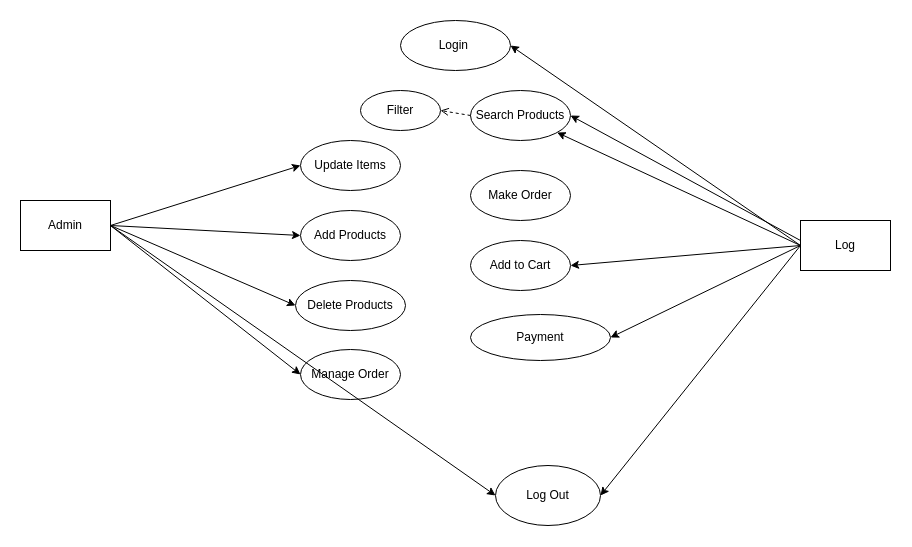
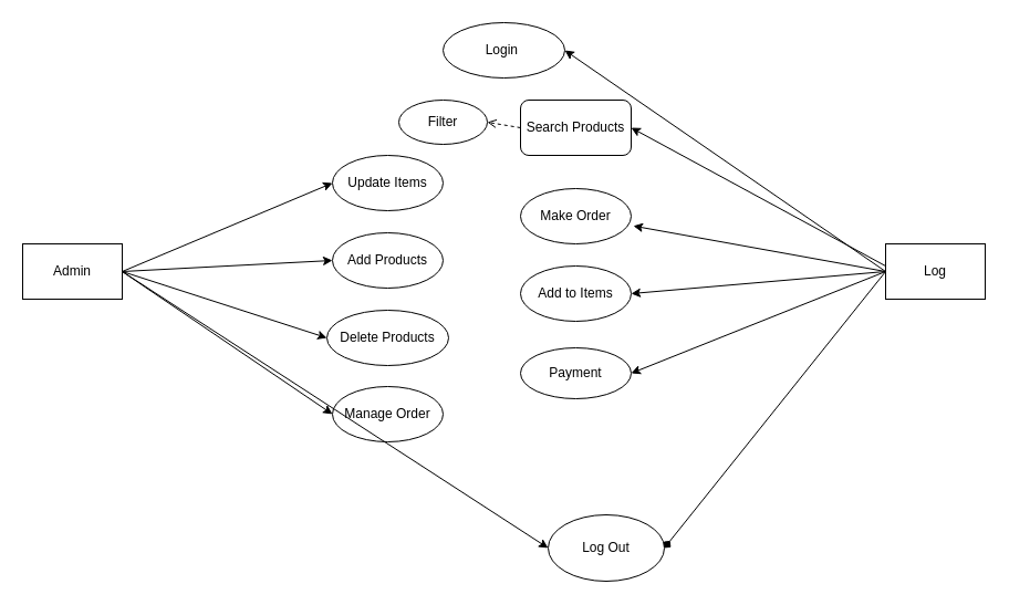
  <mxCell id="0" />
  <mxCell id="1" parent="0" />
  <mxCell id="2" value="Log Out" style="ellipse;whiteSpace=wrap;html=1;" vertex="1" parent="1"><mxGeometry x="495" y="465" width="105" height="60" as="geometry" /></mxCell>
  <mxCell id="3" value="Manage Order" style="ellipse;whiteSpace=wrap;html=1;" vertex="1" parent="1"><mxGeometry x="300" y="349" width="100" height="50" as="geometry" /></mxCell>
  <mxCell id="4" value="Delete Products" style="ellipse;whiteSpace=wrap;html=1;" vertex="1" parent="1"><mxGeometry x="295" y="280" width="110" height="50" as="geometry" /></mxCell>
  <mxCell id="5" value="Add Products" style="ellipse;whiteSpace=wrap;html=1;" vertex="1" parent="1"><mxGeometry x="300" y="210" width="100" height="50" as="geometry" /></mxCell>
  <mxCell id="6" value="Update Items" style="ellipse;whiteSpace=wrap;html=1;" vertex="1" parent="1"><mxGeometry x="300" y="140" width="100" height="50" as="geometry" /></mxCell>
  <mxCell id="7" value="Login&amp;nbsp;" style="ellipse;whiteSpace=wrap;html=1;" vertex="1" parent="1"><mxGeometry x="400" y="20" width="110" height="50" as="geometry" /></mxCell>
- <mxCell id="8" value="Admin" style="rounded=0;whiteSpace=wrap;html=1;" vertex="1" parent="1"><mxGeometry x="20" y="200" width="90" height="50" as="geometry" /></mxCell>
+ <mxCell id="8" value="Admin" style="rounded=0;whiteSpace=wrap;html=1;" vertex="1" parent="1"><mxGeometry x="20" y="220" width="90" height="50" as="geometry" /></mxCell>
  <mxCell id="9" value="" style="endArrow=classic;html=1;rounded=0;exitX=1;exitY=0.5;exitDx=0;exitDy=0;entryX=0;entryY=0.5;entryDx=0;entryDy=0;" edge="1" parent="1" source="8" target="2"><mxGeometry width="50" height="50" relative="1" as="geometry"><mxPoint x="460" y="300" as="sourcePoint" /><mxPoint x="510" y="250" as="targetPoint" /></mxGeometry></mxCell>
  <mxCell id="10" value="" style="endArrow=classic;html=1;rounded=0;exitX=1;exitY=0.5;exitDx=0;exitDy=0;entryX=0;entryY=0.5;entryDx=0;entryDy=0;" edge="1" parent="1" source="8" target="3"><mxGeometry width="50" height="50" relative="1" as="geometry"><mxPoint x="460" y="300" as="sourcePoint" /><mxPoint x="510" y="250" as="targetPoint" /></mxGeometry></mxCell>
  <mxCell id="11" value="" style="endArrow=classic;html=1;rounded=0;exitX=1;exitY=0.5;exitDx=0;exitDy=0;entryX=0;entryY=0.5;entryDx=0;entryDy=0;" edge="1" parent="1" source="8" target="4"><mxGeometry width="50" height="50" relative="1" as="geometry"><mxPoint x="460" y="300" as="sourcePoint" /><mxPoint x="510" y="250" as="targetPoint" /></mxGeometry></mxCell>
  <mxCell id="12" value="" style="endArrow=classic;html=1;rounded=0;exitX=1;exitY=0.5;exitDx=0;exitDy=0;entryX=0;entryY=0.5;entryDx=0;entryDy=0;" edge="1" parent="1" source="8" target="5"><mxGeometry width="50" height="50" relative="1" as="geometry"><mxPoint x="460" y="300" as="sourcePoint" /><mxPoint x="510" y="250" as="targetPoint" /></mxGeometry></mxCell>
  <mxCell id="13" value="" style="endArrow=classic;html=1;rounded=0;exitX=1;exitY=0.5;exitDx=0;exitDy=0;entryX=0;entryY=0.5;entryDx=0;entryDy=0;" edge="1" parent="1" source="8" target="6"><mxGeometry width="50" height="50" relative="1" as="geometry"><mxPoint x="460" y="300" as="sourcePoint" /><mxPoint x="510" y="250" as="targetPoint" /></mxGeometry></mxCell>
  <mxCell id="14" value="Log" style="rounded=0;whiteSpace=wrap;html=1;" vertex="1" parent="1"><mxGeometry x="800" y="220" width="90" height="50" as="geometry" /></mxCell>
- <mxCell id="15" value="" style="endArrow=classic;html=1;rounded=0;entryX=1;entryY=0.5;entryDx=0;entryDy=0;exitX=0;exitY=0.5;exitDx=0;exitDy=0;" edge="1" parent="1" source="14" target="2"><mxGeometry width="50" height="50" relative="1" as="geometry"><mxPoint x="460" y="320" as="sourcePoint" /><mxPoint x="510" y="270" as="targetPoint" /></mxGeometry></mxCell>
+ <mxCell id="15" value="" style="endArrow=diamond;html=1;rounded=0;entryX=1;entryY=0.5;entryDx=0;entryDy=0;exitX=0;exitY=0.5;exitDx=0;exitDy=0;" edge="1" parent="1" source="14" target="2"><mxGeometry width="50" height="50" relative="1" as="geometry"><mxPoint x="460" y="320" as="sourcePoint" /><mxPoint x="510" y="270" as="targetPoint" /></mxGeometry></mxCell>
  <mxCell id="16" value="" style="endArrow=classic;html=1;rounded=0;entryX=1;entryY=0.5;entryDx=0;entryDy=0;exitX=0;exitY=0.5;exitDx=0;exitDy=0;" edge="1" parent="1" source="14" target="7"><mxGeometry width="50" height="50" relative="1" as="geometry"><mxPoint x="460" y="320" as="sourcePoint" /><mxPoint x="510" y="270" as="targetPoint" /></mxGeometry></mxCell>
- <mxCell id="17" value="Search Products" style="ellipse;whiteSpace=wrap;html=1;" vertex="1" parent="1"><mxGeometry x="470" y="90" width="100" height="50" as="geometry" /></mxCell>
- <mxCell id="18" value="Add to Cart" style="ellipse;whiteSpace=wrap;html=1;" vertex="1" parent="1"><mxGeometry x="470" y="240" width="100" height="50" as="geometry" /></mxCell>
+ <mxCell id="17" value="Search Products" style="whiteSpace=wrap;html=1;rounded=1;" vertex="1" parent="1"><mxGeometry x="470" y="90" width="100" height="50" as="geometry" /></mxCell>
+ <mxCell id="18" value="Add to Items" style="ellipse;whiteSpace=wrap;html=1;" vertex="1" parent="1"><mxGeometry x="470" y="240" width="100" height="50" as="geometry" /></mxCell>
  <mxCell id="19" value="Make Order" style="ellipse;whiteSpace=wrap;html=1;" vertex="1" parent="1"><mxGeometry x="470" y="170" width="100" height="50" as="geometry" /></mxCell>
- <mxCell id="20" value="Payment" style="ellipse;whiteSpace=wrap;html=1;" vertex="1" parent="1"><mxGeometry x="470" y="314" width="140" height="46" as="geometry" /></mxCell>
+ <mxCell id="20" value="Payment" style="ellipse;whiteSpace=wrap;html=1;" vertex="1" parent="1"><mxGeometry x="470" y="314" width="100" height="46" as="geometry" /></mxCell>
  <mxCell id="21" value="" style="endArrow=classic;html=1;rounded=0;exitX=0;exitY=0.5;exitDx=0;exitDy=0;entryX=1;entryY=0.5;entryDx=0;entryDy=0;" edge="1" parent="1" source="14" target="18"><mxGeometry width="50" height="50" relative="1" as="geometry"><mxPoint x="460" y="320" as="sourcePoint" /><mxPoint x="510" y="270" as="targetPoint" /></mxGeometry></mxCell>
  <mxCell id="22" value="" style="endArrow=classic;html=1;rounded=0;entryX=1;entryY=0.5;entryDx=0;entryDy=0;exitX=0;exitY=0.5;exitDx=0;exitDy=0;" edge="1" parent="1" source="14" target="20"><mxGeometry width="50" height="50" relative="1" as="geometry"><mxPoint x="460" y="320" as="sourcePoint" /><mxPoint x="510" y="270" as="targetPoint" /></mxGeometry></mxCell>
- <mxCell id="23" value="" style="endArrow=classic;html=1;rounded=0;exitX=0;exitY=0.5;exitDx=0;exitDy=0;" edge="1" parent="1" source="14" target="17"><mxGeometry width="50" height="50" relative="1" as="geometry"><mxPoint x="460" y="320" as="sourcePoint" /><mxPoint x="510" y="270" as="targetPoint" /></mxGeometry></mxCell>
+ <mxCell id="23" value="" style="endArrow=classic;html=1;rounded=0;entryX=1.02;entryY=0.676;entryDx=0;entryDy=0;entryPerimeter=0;exitX=0;exitY=0.5;exitDx=0;exitDy=0;" edge="1" parent="1" source="14" target="19"><mxGeometry width="50" height="50" relative="1" as="geometry"><mxPoint x="460" y="320" as="sourcePoint" /><mxPoint x="510" y="270" as="targetPoint" /></mxGeometry></mxCell>
  <mxCell id="24" value="" style="endArrow=classic;html=1;rounded=0;entryX=1;entryY=0.5;entryDx=0;entryDy=0;" edge="1" parent="1" target="17"><mxGeometry width="50" height="50" relative="1" as="geometry"><mxPoint x="800" y="240" as="sourcePoint" /><mxPoint x="510" y="270" as="targetPoint" /></mxGeometry></mxCell>
  <mxCell id="25" value="" style="html=1;verticalAlign=bottom;labelBackgroundColor=none;endArrow=open;endFill=0;dashed=1;rounded=0;exitX=0;exitY=0.5;exitDx=0;exitDy=0;" edge="1" parent="1" source="17"><mxGeometry width="160" relative="1" as="geometry"><mxPoint x="410" y="300" as="sourcePoint" /><mxPoint x="440" y="110" as="targetPoint" /></mxGeometry></mxCell>
  <mxCell id="26" value="Filter" style="ellipse;whiteSpace=wrap;html=1;" vertex="1" parent="1"><mxGeometry x="360" y="90" width="80" height="40" as="geometry" /></mxCell>
